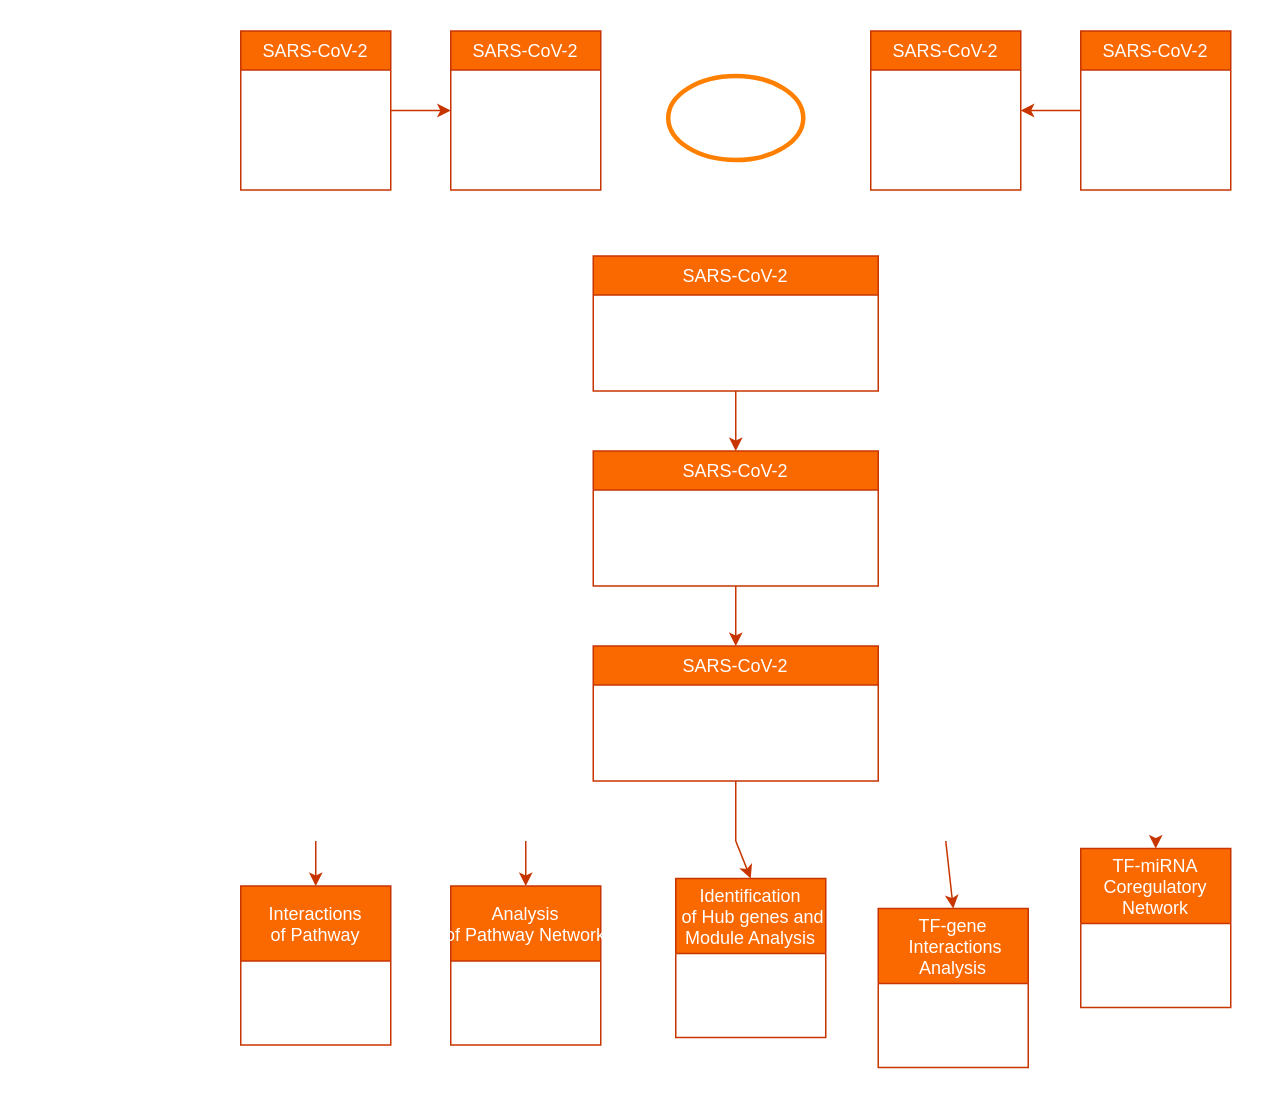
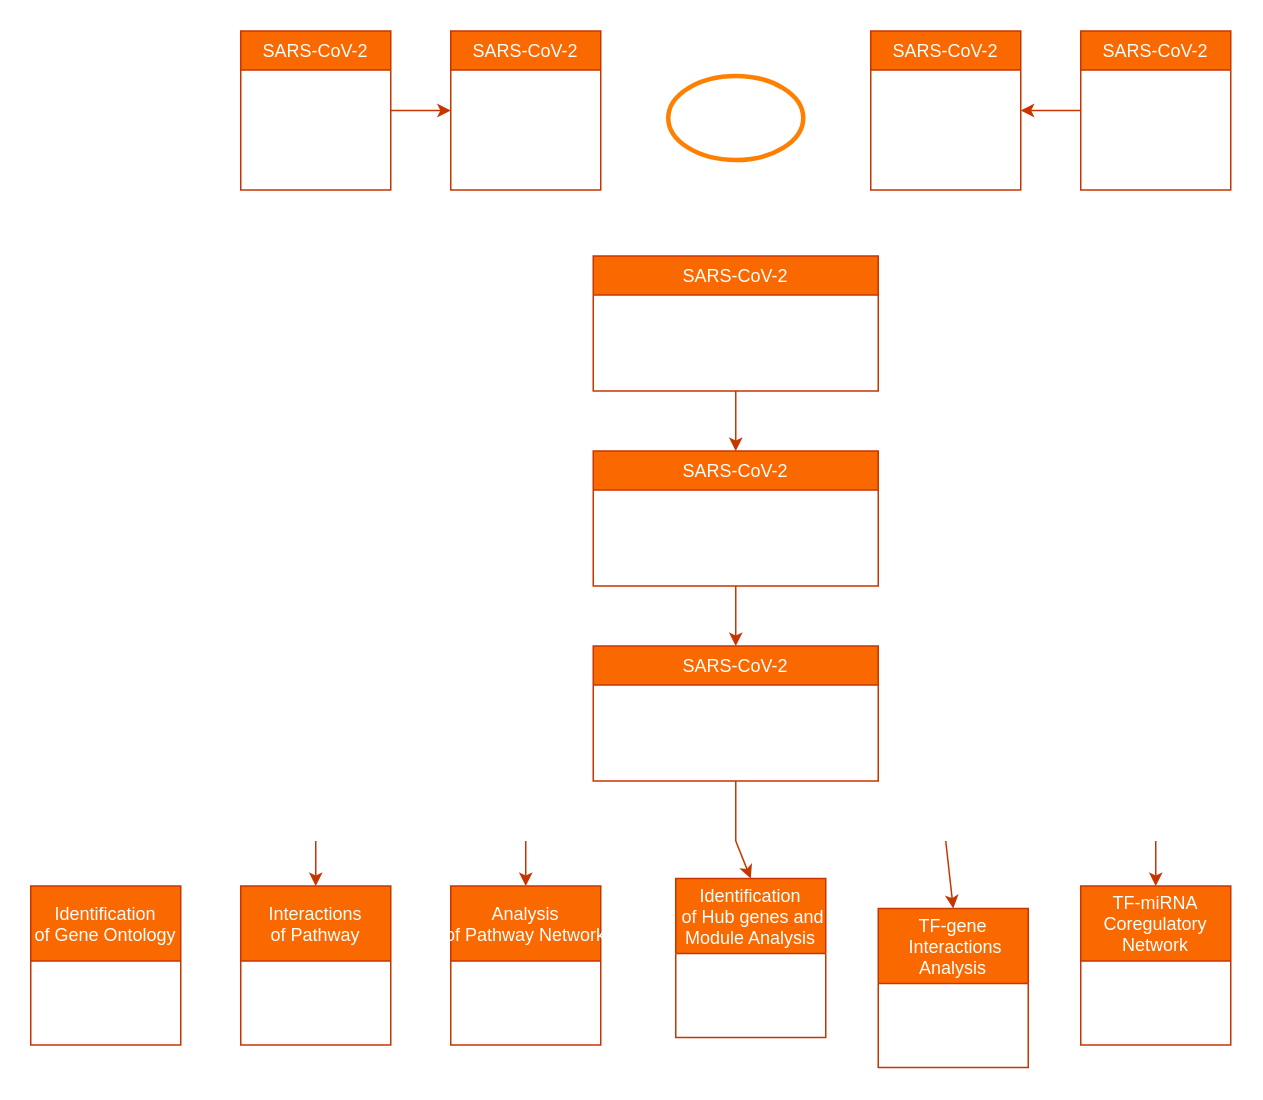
  <mxCell id="0" />
  <mxCell id="1" parent="0" />
  <mxCell id="2" style="edgeStyle=orthogonalEdgeStyle;rounded=0;orthogonalLoop=1;jettySize=auto;html=1;exitX=1;exitY=0.5;exitDx=0;exitDy=0;entryX=0;entryY=0.5;entryDx=0;entryDy=0;fillColor=#fa6800;strokeColor=#C73500;" edge="1" parent="1" source="3" target="4"><mxGeometry relative="1" as="geometry" /></mxCell>
  <mxCell id="3" value="SARS-CoV-2" style="swimlane;fontStyle=0;childLayout=stackLayout;horizontal=1;startSize=26;fillColor=#fa6800;horizontalStack=0;resizeParent=1;resizeParentMax=0;resizeLast=0;collapsible=1;marginBottom=0;strokeColor=#C73500;fontColor=#ffffff;" vertex="1" parent="1"><mxGeometry x="160" y="20" width="100" height="106" as="geometry" /></mxCell>
  <mxCell id="4" value="SARS-CoV-2" style="swimlane;fontStyle=0;childLayout=stackLayout;horizontal=1;startSize=26;fillColor=#fa6800;horizontalStack=0;resizeParent=1;resizeParentMax=0;resizeLast=0;collapsible=1;marginBottom=0;strokeColor=#C73500;fontColor=#ffffff;" vertex="1" parent="1"><mxGeometry x="300" y="20" width="100" height="106" as="geometry" /></mxCell>
  <mxCell id="5" style="edgeStyle=orthogonalEdgeStyle;rounded=0;orthogonalLoop=1;jettySize=auto;html=1;exitX=0;exitY=0.5;exitDx=0;exitDy=0;entryX=1;entryY=0.5;entryDx=0;entryDy=0;fillColor=#fa6800;strokeColor=#C73500;" edge="1" parent="1" source="6" target="7"><mxGeometry relative="1" as="geometry" /></mxCell>
  <mxCell id="6" value="SARS-CoV-2" style="swimlane;fontStyle=0;childLayout=stackLayout;horizontal=1;startSize=26;fillColor=#fa6800;horizontalStack=0;resizeParent=1;resizeParentMax=0;resizeLast=0;collapsible=1;marginBottom=0;strokeColor=#C73500;fontColor=#ffffff;" vertex="1" parent="1"><mxGeometry x="720" y="20" width="100" height="106" as="geometry" /></mxCell>
  <mxCell id="7" value="SARS-CoV-2" style="swimlane;fontStyle=0;childLayout=stackLayout;horizontal=1;startSize=26;fillColor=#fa6800;horizontalStack=0;resizeParent=1;resizeParentMax=0;resizeLast=0;collapsible=1;marginBottom=0;strokeColor=#C73500;fontColor=#ffffff;" vertex="1" parent="1"><mxGeometry x="580" y="20" width="100" height="106" as="geometry" /></mxCell>
  <mxCell id="8" style="edgeStyle=orthogonalEdgeStyle;rounded=0;orthogonalLoop=1;jettySize=auto;html=1;exitX=0.5;exitY=1;exitDx=0;exitDy=0;entryX=0.5;entryY=0;entryDx=0;entryDy=0;fillColor=#fa6800;strokeColor=#C73500;" edge="1" parent="1" source="9" target="12"><mxGeometry relative="1" as="geometry" /></mxCell>
  <mxCell id="9" value="SARS-CoV-2" style="swimlane;fontStyle=0;childLayout=stackLayout;horizontal=1;startSize=26;fillColor=#fa6800;horizontalStack=0;resizeParent=1;resizeParentMax=0;resizeLast=0;collapsible=1;marginBottom=0;strokeColor=#C73500;fontColor=#ffffff;" vertex="1" parent="1"><mxGeometry x="395" y="170" width="190" height="90" as="geometry" /></mxCell>
+ <mxCell id="10" value="Identification&#10;of Gene Ontology" style="swimlane;fontStyle=0;childLayout=stackLayout;horizontal=1;startSize=50;fillColor=#fa6800;horizontalStack=0;resizeParent=1;resizeParentMax=0;resizeLast=0;collapsible=1;marginBottom=0;strokeColor=#C73500;fontColor=#ffffff;" vertex="1" parent="1"><mxGeometry x="20" y="590" width="100" height="106" as="geometry" /></mxCell>
  <mxCell id="11" style="edgeStyle=orthogonalEdgeStyle;rounded=0;orthogonalLoop=1;jettySize=auto;html=1;exitX=0.5;exitY=1;exitDx=0;exitDy=0;entryX=0.5;entryY=0;entryDx=0;entryDy=0;fillColor=#fa6800;strokeColor=#C73500;" edge="1" parent="1" source="12" target="13"><mxGeometry relative="1" as="geometry" /></mxCell>
  <mxCell id="12" value="SARS-CoV-2" style="swimlane;fontStyle=0;childLayout=stackLayout;horizontal=1;startSize=26;fillColor=#fa6800;horizontalStack=0;resizeParent=1;resizeParentMax=0;resizeLast=0;collapsible=1;marginBottom=0;strokeColor=#C73500;fontColor=#ffffff;" vertex="1" parent="1"><mxGeometry x="395" y="300" width="190" height="90" as="geometry" /></mxCell>
  <mxCell id="13" value="SARS-CoV-2" style="swimlane;fontStyle=0;childLayout=stackLayout;horizontal=1;startSize=26;fillColor=#fa6800;horizontalStack=0;resizeParent=1;resizeParentMax=0;resizeLast=0;collapsible=1;marginBottom=0;strokeColor=#C73500;fontColor=#ffffff;" vertex="1" parent="1"><mxGeometry x="395" y="430" width="190" height="90" as="geometry" /></mxCell>
  <mxCell id="14" value="Interactions&#10;of Pathway" style="swimlane;fontStyle=0;childLayout=stackLayout;horizontal=1;startSize=50;fillColor=#fa6800;horizontalStack=0;resizeParent=1;resizeParentMax=0;resizeLast=0;collapsible=1;marginBottom=0;strokeColor=#C73500;fontColor=#ffffff;" vertex="1" parent="1"><mxGeometry x="160" y="590" width="100" height="106" as="geometry" /></mxCell>
  <mxCell id="15" value="Analysis &#10;of Pathway Network" style="swimlane;fontStyle=0;childLayout=stackLayout;horizontal=1;startSize=50;fillColor=#fa6800;horizontalStack=0;resizeParent=1;resizeParentMax=0;resizeLast=0;collapsible=1;marginBottom=0;strokeColor=#C73500;fontColor=#ffffff;" vertex="1" parent="1"><mxGeometry x="300" y="590" width="100" height="106" as="geometry" /></mxCell>
  <mxCell id="16" value="Identification&#10; of Hub genes and&#10;Module Analysis" style="swimlane;fontStyle=0;childLayout=stackLayout;horizontal=1;startSize=50;fillColor=#fa6800;horizontalStack=0;resizeParent=1;resizeParentMax=0;resizeLast=0;collapsible=1;marginBottom=0;strokeColor=#C73500;fontColor=#ffffff;" vertex="1" parent="1"><mxGeometry x="450" y="585" width="100" height="106" as="geometry" /></mxCell>
  <mxCell id="17" value="TF-gene&#10; Interactions &#10;Analysis" style="swimlane;fontStyle=0;childLayout=stackLayout;horizontal=1;startSize=50;fillColor=#fa6800;horizontalStack=0;resizeParent=1;resizeParentMax=0;resizeLast=0;collapsible=1;marginBottom=0;strokeColor=#C73500;fontColor=#ffffff;" vertex="1" parent="1"><mxGeometry x="585" y="605" width="100" height="106" as="geometry" /></mxCell>
- <mxCell id="18" value="TF-miRNA &#10;Coregulatory &#10;Network" style="swimlane;fontStyle=0;childLayout=stackLayout;horizontal=1;startSize=50;fillColor=#fa6800;horizontalStack=0;resizeParent=1;resizeParentMax=0;resizeLast=0;collapsible=1;marginBottom=0;strokeColor=#C73500;fontColor=#ffffff;" vertex="1" parent="1"><mxGeometry x="720" y="565" width="100" height="106" as="geometry" /></mxCell>
+ <mxCell id="18" value="TF-miRNA &#10;Coregulatory &#10;Network" style="swimlane;fontStyle=0;childLayout=stackLayout;horizontal=1;startSize=50;fillColor=#fa6800;horizontalStack=0;resizeParent=1;resizeParentMax=0;resizeLast=0;collapsible=1;marginBottom=0;strokeColor=#C73500;fontColor=#ffffff;" vertex="1" parent="1"><mxGeometry x="720" y="590" width="100" height="106" as="geometry" /></mxCell>
  <mxCell id="19" value="" style="endArrow=none;html=1;entryX=0.5;entryY=1;entryDx=0;entryDy=0;fillColor=#fa6800;strokeColor=#C73500;" edge="1" parent="1" target="13"><mxGeometry width="50" height="50" relative="1" as="geometry"><mxPoint x="490" y="560" as="sourcePoint" /><mxPoint x="580" y="540" as="targetPoint" /></mxGeometry></mxCell>
  <mxCell id="20" value="" style="endArrow=classic;html=1;entryX=0.5;entryY=0;entryDx=0;entryDy=0;fillColor=#fa6800;strokeColor=#C73500;" edge="1" parent="1" target="18"><mxGeometry width="50" height="50" relative="1" as="geometry"><mxPoint x="770" y="560" as="sourcePoint" /><mxPoint x="580" y="540" as="targetPoint" /></mxGeometry></mxCell>
  <mxCell id="21" value="" style="endArrow=classic;html=1;entryX=0.5;entryY=0;entryDx=0;entryDy=0;fillColor=#fa6800;strokeColor=#C73500;" edge="1" parent="1" target="17"><mxGeometry width="50" height="50" relative="1" as="geometry"><mxPoint x="630" y="560" as="sourcePoint" /><mxPoint x="780" y="600" as="targetPoint" /></mxGeometry></mxCell>
  <mxCell id="22" value="" style="endArrow=classic;html=1;entryX=0.5;entryY=0;entryDx=0;entryDy=0;fillColor=#fa6800;strokeColor=#C73500;" edge="1" parent="1" target="16"><mxGeometry width="50" height="50" relative="1" as="geometry"><mxPoint x="490" y="560" as="sourcePoint" /><mxPoint x="640" y="600" as="targetPoint" /></mxGeometry></mxCell>
  <mxCell id="23" value="" style="endArrow=classic;html=1;entryX=0.5;entryY=0;entryDx=0;entryDy=0;fillColor=#fa6800;strokeColor=#C73500;" edge="1" parent="1" target="15"><mxGeometry width="50" height="50" relative="1" as="geometry"><mxPoint x="350" y="560" as="sourcePoint" /><mxPoint x="500" y="600" as="targetPoint" /></mxGeometry></mxCell>
  <mxCell id="24" value="" style="endArrow=classic;html=1;entryX=0.5;entryY=0;entryDx=0;entryDy=0;fillColor=#fa6800;strokeColor=#C73500;" edge="1" parent="1" target="14"><mxGeometry width="50" height="50" relative="1" as="geometry"><mxPoint x="210" y="560" as="sourcePoint" /><mxPoint x="360" y="600" as="targetPoint" /></mxGeometry></mxCell>
  <mxCell id="25" value="" style="ellipse;whiteSpace=wrap;html=1;strokeColor=#FF8000;strokeWidth=3;" vertex="1" parent="1"><mxGeometry x="445" y="50" width="90" height="56" as="geometry" /></mxCell>
